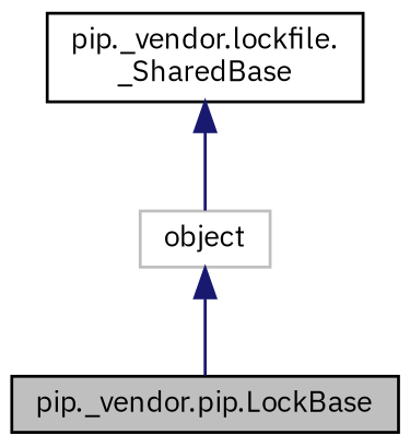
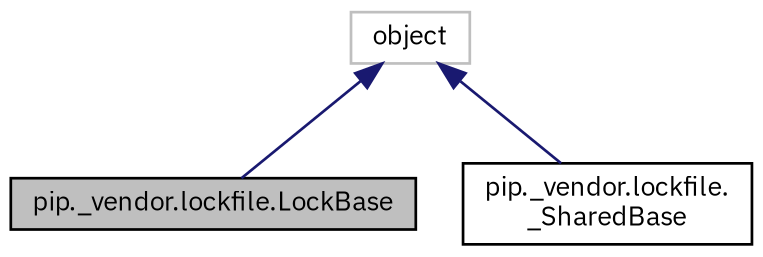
  digraph {
    fontname="IBM Plex Sans"
    node [color=black fillcolor=white fontname="IBM Plex Sans" fontsize=10 shape=record style=filled]
    edge [color=midnightblue dir=back fontname="IBM Plex Sans" fontsize=10 labelfontname=Helvetica labelfontsize=10 style=solid]
-   n1 [fillcolor=grey75 fontcolor=black height=0.2 label="pip._vendor.pip.LockBase" width=0.4]
+   n1 [fillcolor=grey75 fontcolor=black height=0.2 label="pip._vendor.lockfile.LockBase" width=0.4]
    n2 [height=0.2 label="pip._vendor.lockfile.\l_SharedBase" width=0.4]
    n3 [color=grey75 height=0.2 label=object width=0.4]
    n3 -> n1
-   n2 -> n3
+   n3 -> n2
  }
